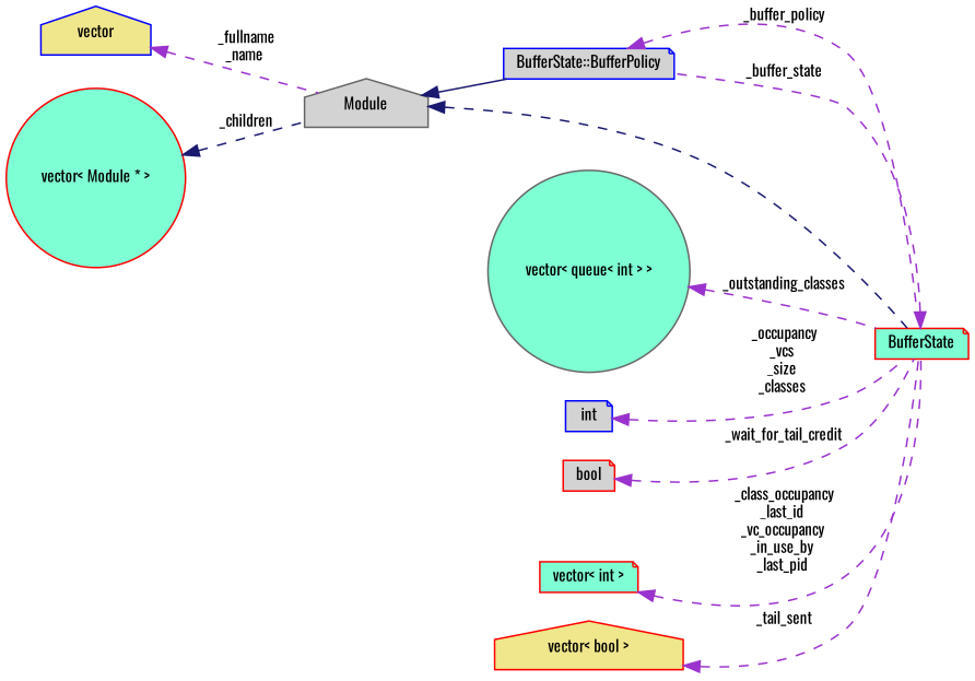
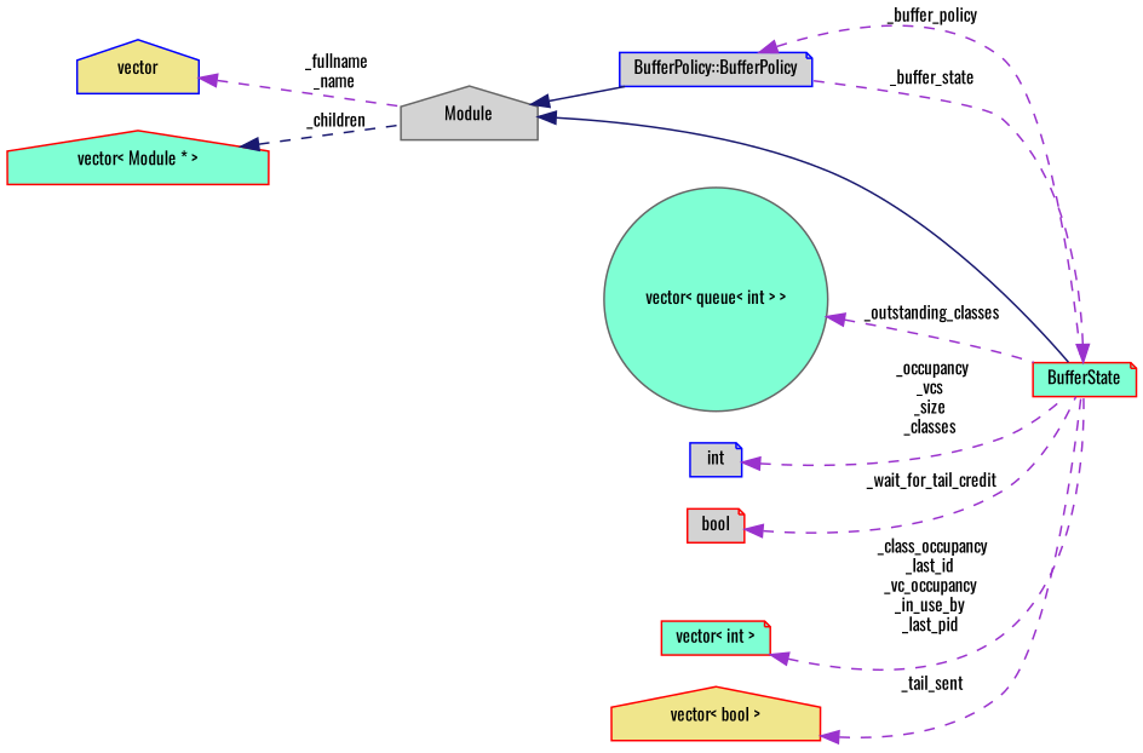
  digraph {
    fontname=Oswald
    rankdir=LR
    node [color=red fillcolor=lightgrey fontname=Oswald fontsize=10 shape=note style=filled]
    edge [color=darkorchid3 dir=back fontname=Oswald fontsize=10 labelfontname=FreeSans labelfontsize=10 style=dashed]
-   n1 [color=blue fontcolor=black height=0.2 label="BufferState::BufferPolicy" width=0.4]
+   n1 [color=blue fontcolor=black height=0.2 label="BufferPolicy::BufferPolicy" width=0.4]
    n2 [fillcolor=aquamarine height=0.2 label=BufferState width=0.4]
    n3 [color=gray40 height=0.2 label=Module shape=house width=0.4]
    n4 [color=blue fillcolor=khaki height=0.2 label=vector shape=house width=0.4]
-   n5 [fillcolor=aquamarine height=0.2 label="vector\< Module * \>" shape=circle width=0.4]
+   n5 [fillcolor=aquamarine height=0.2 label="vector\< Module * \>" shape=house width=0.4]
    n6 [color=gray40 fillcolor=aquamarine height=0.2 label="vector\< queue\< int \> \>" shape=circle width=0.4]
    n7 [color=blue height=0.2 label=int width=0.4]
    n8 [height=0.2 label=bool width=0.4]
    n9 [fillcolor=aquamarine height=0.2 label="vector\< int \>" width=0.4]
    n10 [fillcolor=khaki height=0.2 label="vector\< bool \>" shape=house width=0.4]
    n1 -> n2 [label=" _buffer_policy"]
    n2 -> n1 [label=" _buffer_state"]
    n3 -> n1 [color=midnightblue style=solid]
-   n3 -> n2 [color=midnightblue]
+   n3 -> n2 [color=midnightblue style=solid]
    n4 -> n3 [label=" _fullname\n_name"]
    n5 -> n3 [color=midnightblue label=" _children"]
    n6 -> n2 [label=" _outstanding_classes"]
    n7 -> n2 [label=" _occupancy\n_vcs\n_size\n_classes"]
    n8 -> n2 [label=" _wait_for_tail_credit"]
    n9 -> n2 [label=" _class_occupancy\n_last_id\n_vc_occupancy\n_in_use_by\n_last_pid"]
    n10 -> n2 [label=" _tail_sent"]
  }
